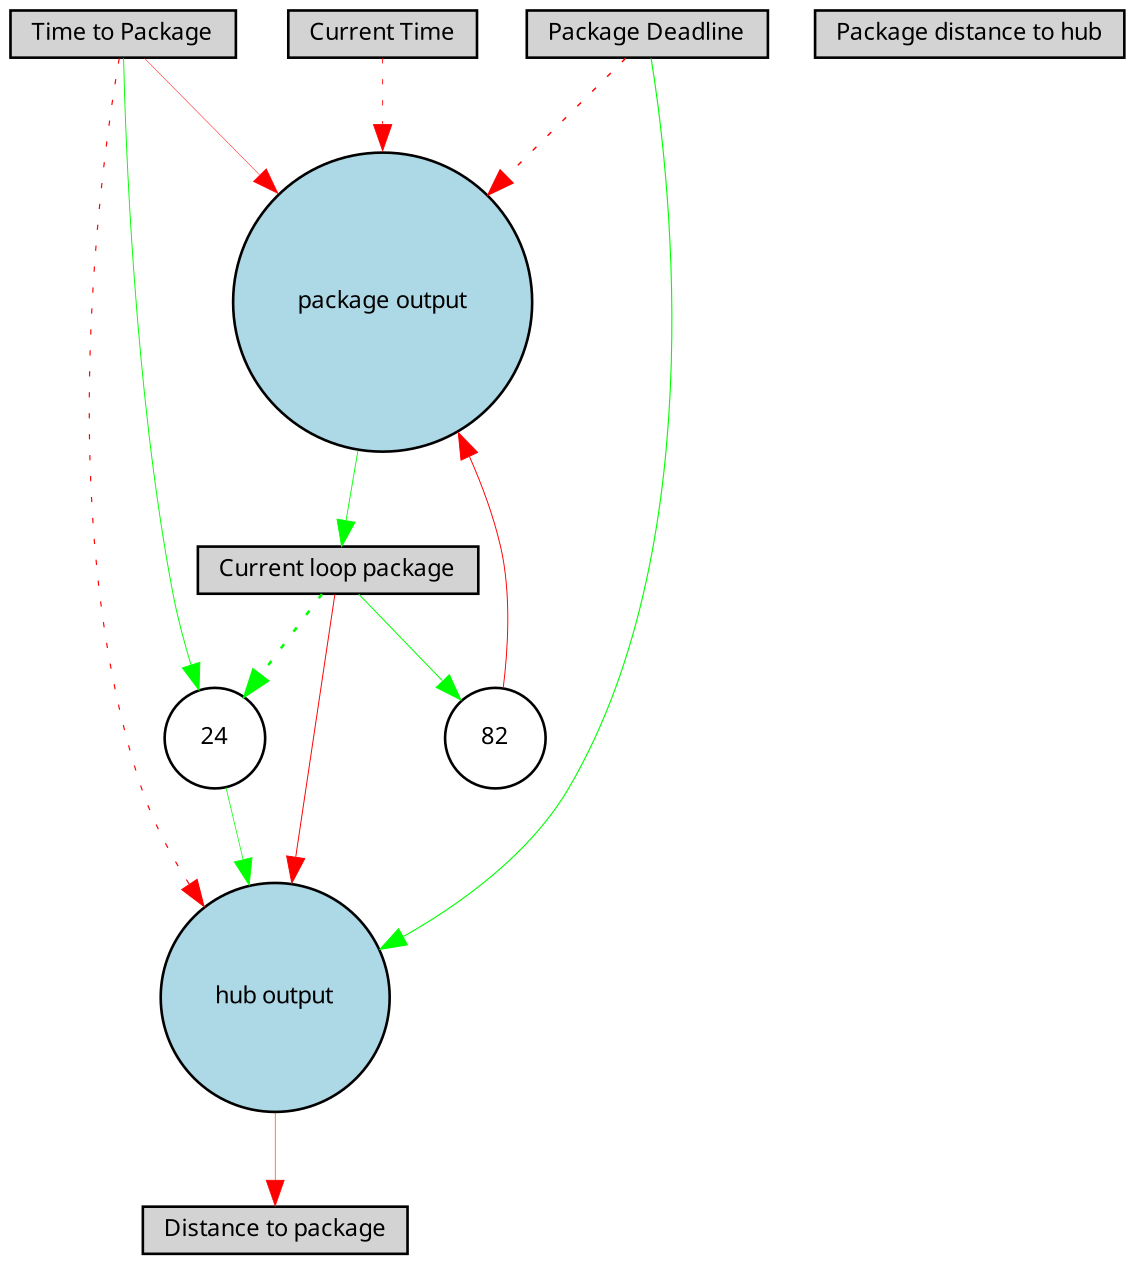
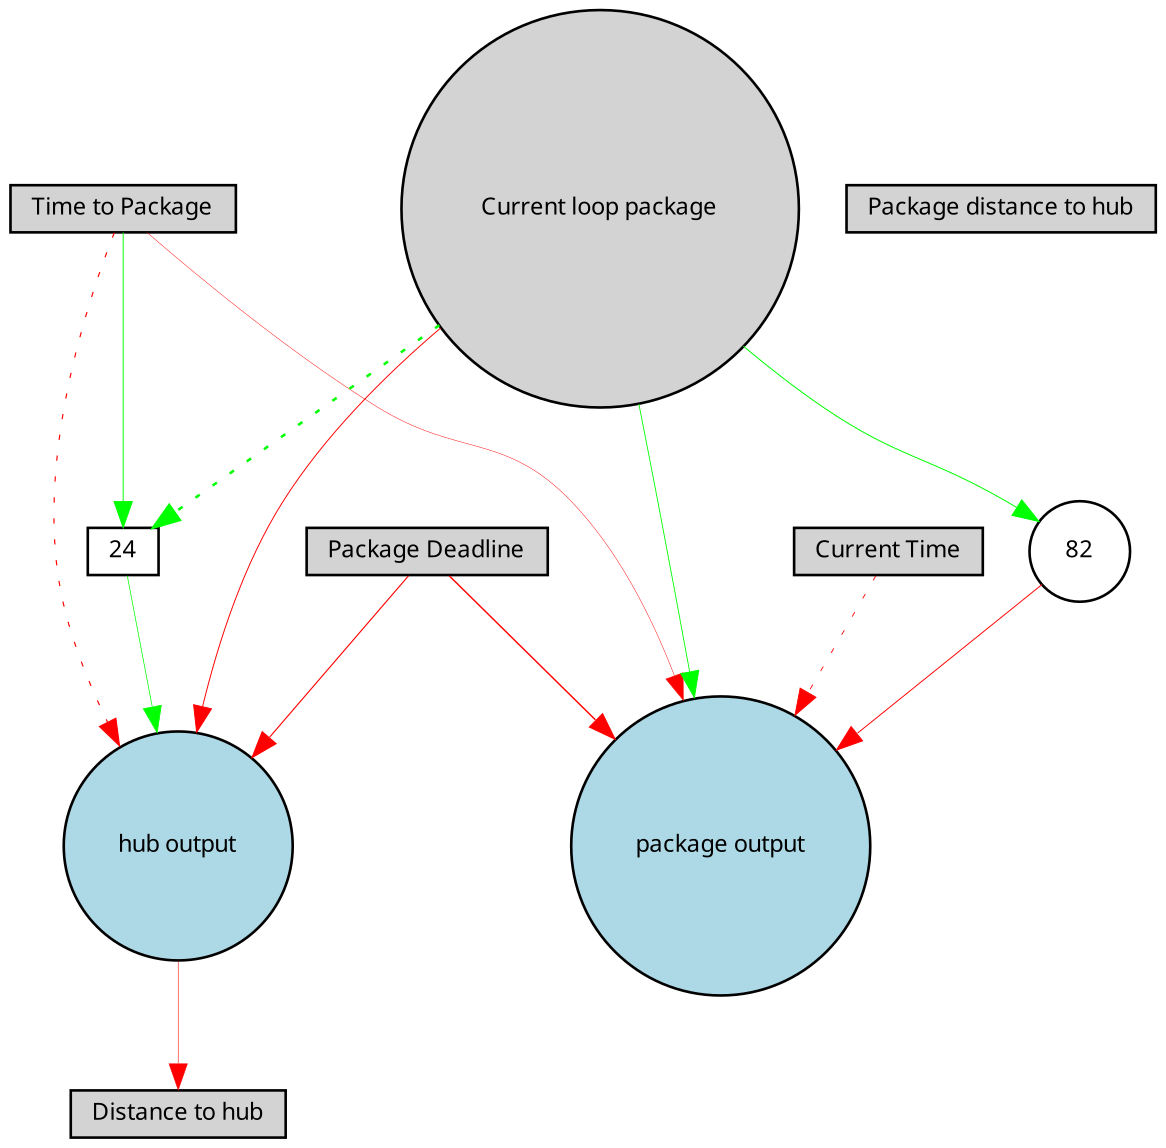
  digraph {
    fontname="Noto Sans"
    node [fillcolor=lightgray fontname="Noto Sans" fontsize=9 shape=box style=filled]
    edge [color=red fontname="Noto Sans" style=solid]
    n1 [height=0.2 label="Time to Package" width=0.2]
    "package output" [fillcolor=lightblue height=0.2 shape=circle width=0.2]
    "hub output" [fillcolor=lightblue height=0.2 shape=circle width=0.2]
-   24 [fillcolor=white height=0.2 shape=circle width=0.2]
-   "Distance to hub" [height=0.2 width=0.2 label="Distance to package"]
+   24 [fillcolor=white height=0.2 width=0.2]
+   "Distance to hub" [height=0.2 width=0.2]
    "Package distance to hub" [height=0.2 width=0.2]
-   "Current loop package" [height=0.2 width=0.2]
+   "Current loop package" [height=0.2 shape=circle width=0.2]
    82 [fillcolor=white height=0.2 shape=circle width=0.2]
    "Current Time" [height=0.2 width=0.2]
    "Package Deadline" [height=0.2 width=0.2]
    n1 -> "package output" [penwidth=0.17414536915216267]
    n1 -> "hub output" [penwidth=0.4462803651306213 style=dotted]
    n1 -> 24 [color=green penwidth=0.3624533961879055]
    "hub output" -> "Distance to hub" [penwidth=0.2095907001878054]
    24 -> "hub output" [color=green penwidth=0.2827475327467943]
-   "package output" -> "Current loop package" [color=green penwidth=0.33472874458251456]
+   "Current loop package" -> "package output" [color=green penwidth=0.33472874458251456]
    "Current loop package" -> "hub output" [penwidth=0.37100947648578897]
    "Current loop package" -> 24 [color=green penwidth=0.9734275011499125 style=dotted]
    "Current loop package" -> 82 [color=green penwidth=0.381331327265253]
    82 -> "package output" [penwidth=0.36632744469221534]
    "Current Time" -> "package output" [penwidth=0.33136894617549817 style=dotted]
-   "Package Deadline" -> "package output" [penwidth=0.5450315841923083 style=dotted]
-   "Package Deadline" -> "hub output" [color=green penwidth=0.42787697943344416]
+   "Package Deadline" -> "package output" [penwidth=0.5450315841923083]
+   "Package Deadline" -> "hub output" [penwidth=0.42787697943344416]
  }
